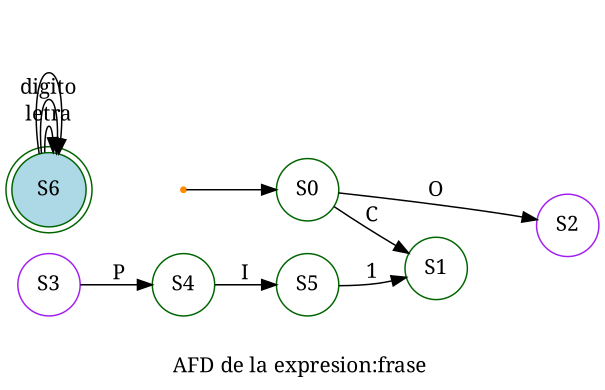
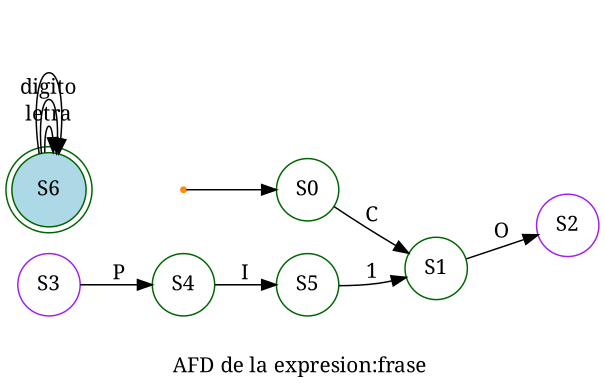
  digraph {
    fontname="Noto Serif"
    label="AFD de la expresion:frase "
    rankdir=LR
    node [color=darkgreen fontname="Noto Serif" shape=circle]
    edge [fontname="Noto Serif"]
    qi [color=darkorange shape=point]
    S0
    S1
    S2 [color=purple]
    S3 [color=purple]
    S4
    S5
    S6 [fillcolor=lightblue shape=doublecircle style=filled]
    qi -> S0
    S0 -> S1 [label=C]
-   S0 -> S2 [label=O]
+   S1 -> S2 [label=O]
    S3 -> S4 [label=P]
    S4 -> S5 [label=I]
    S5 -> S1 [label=1]
    S6 -> S6 [label=letra]
    S6 -> S6 [label=digito]
    S6 -> S6 [label=" "]
  }
